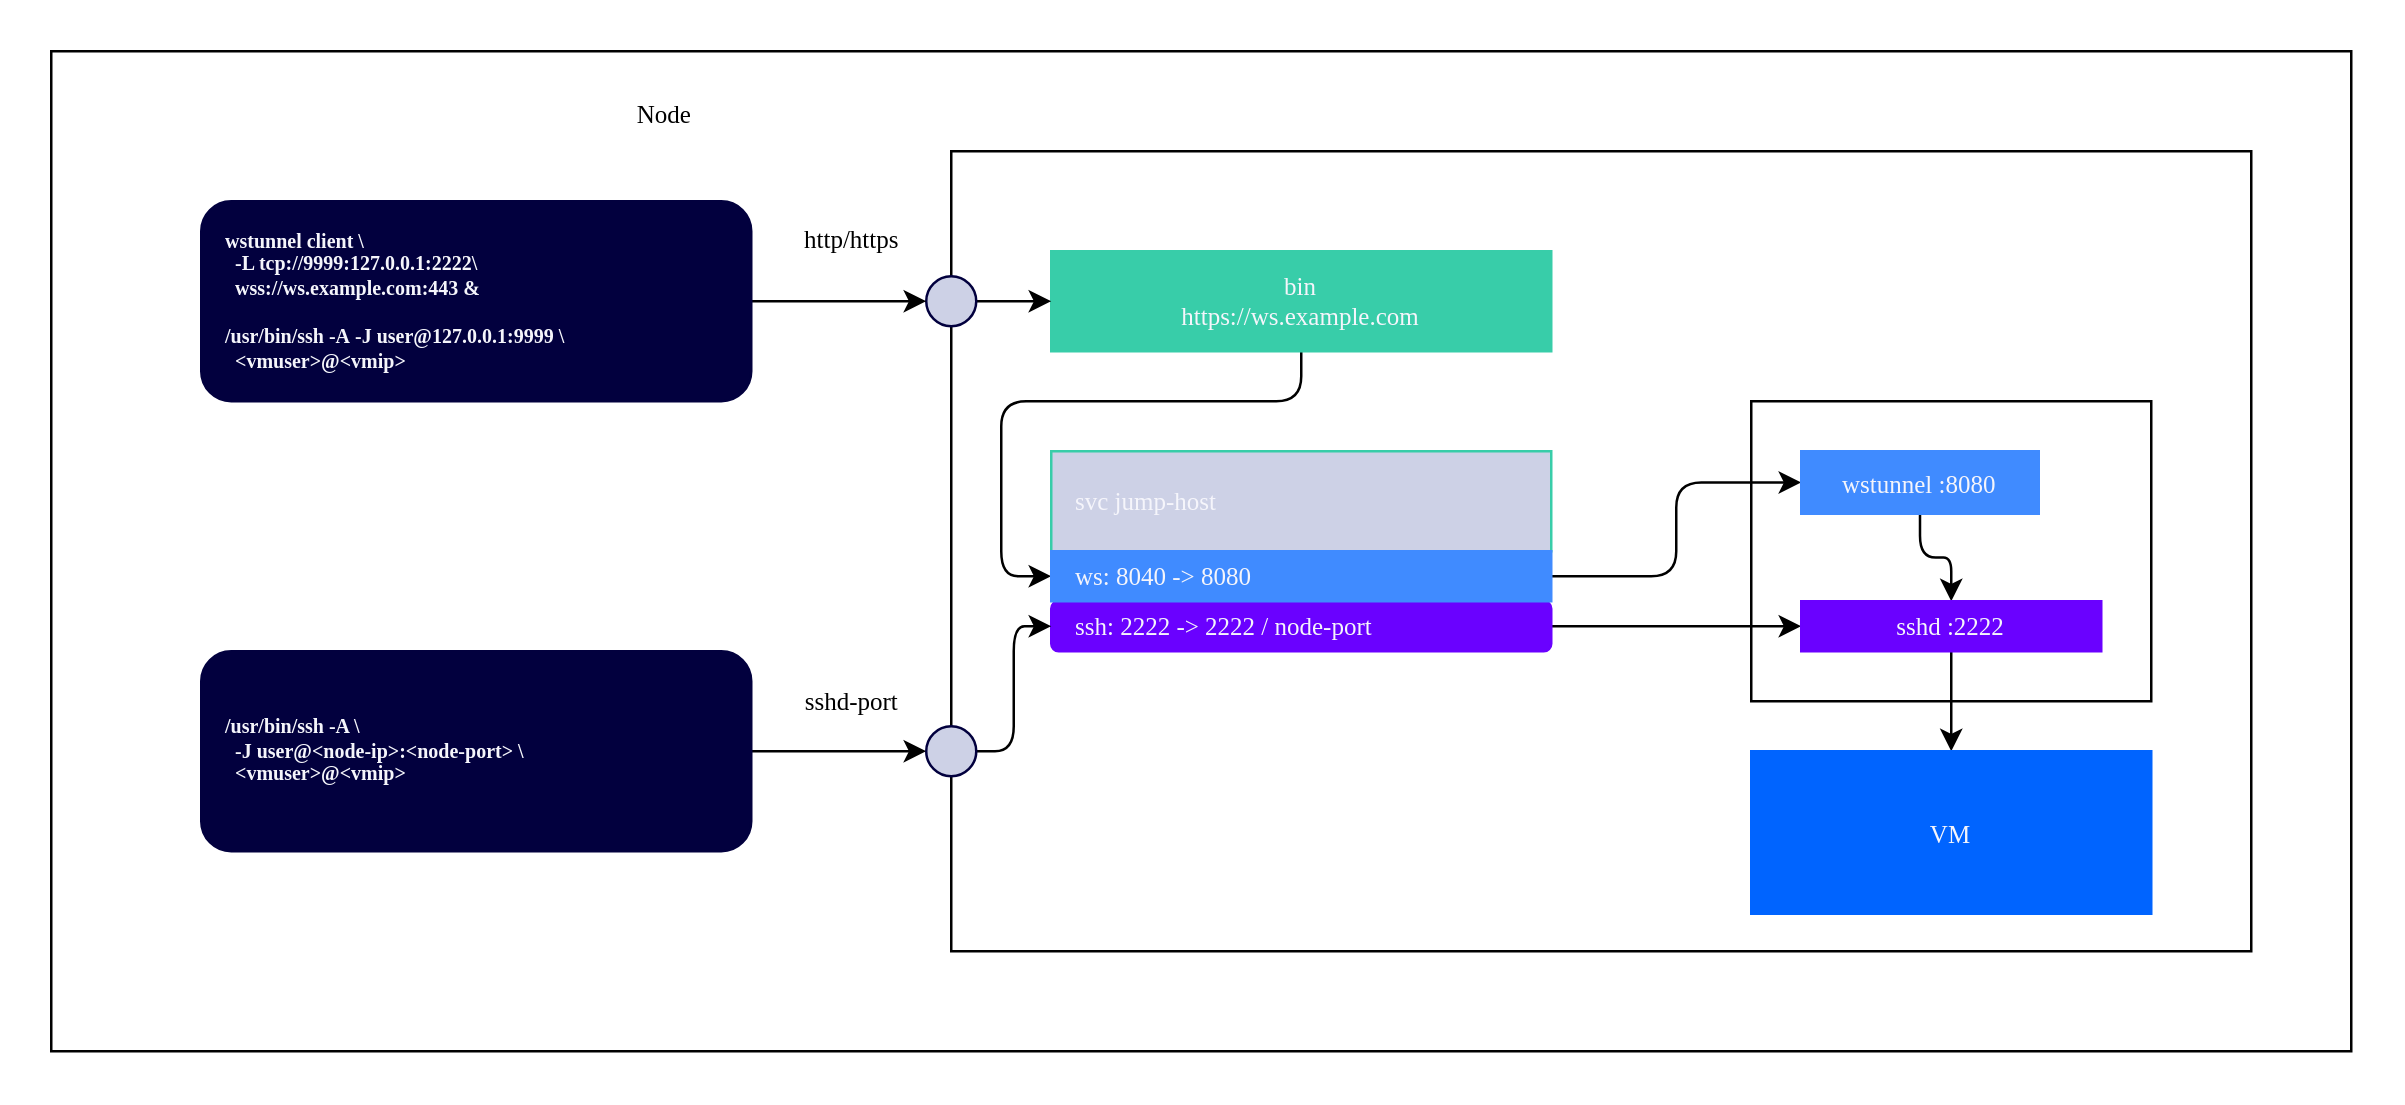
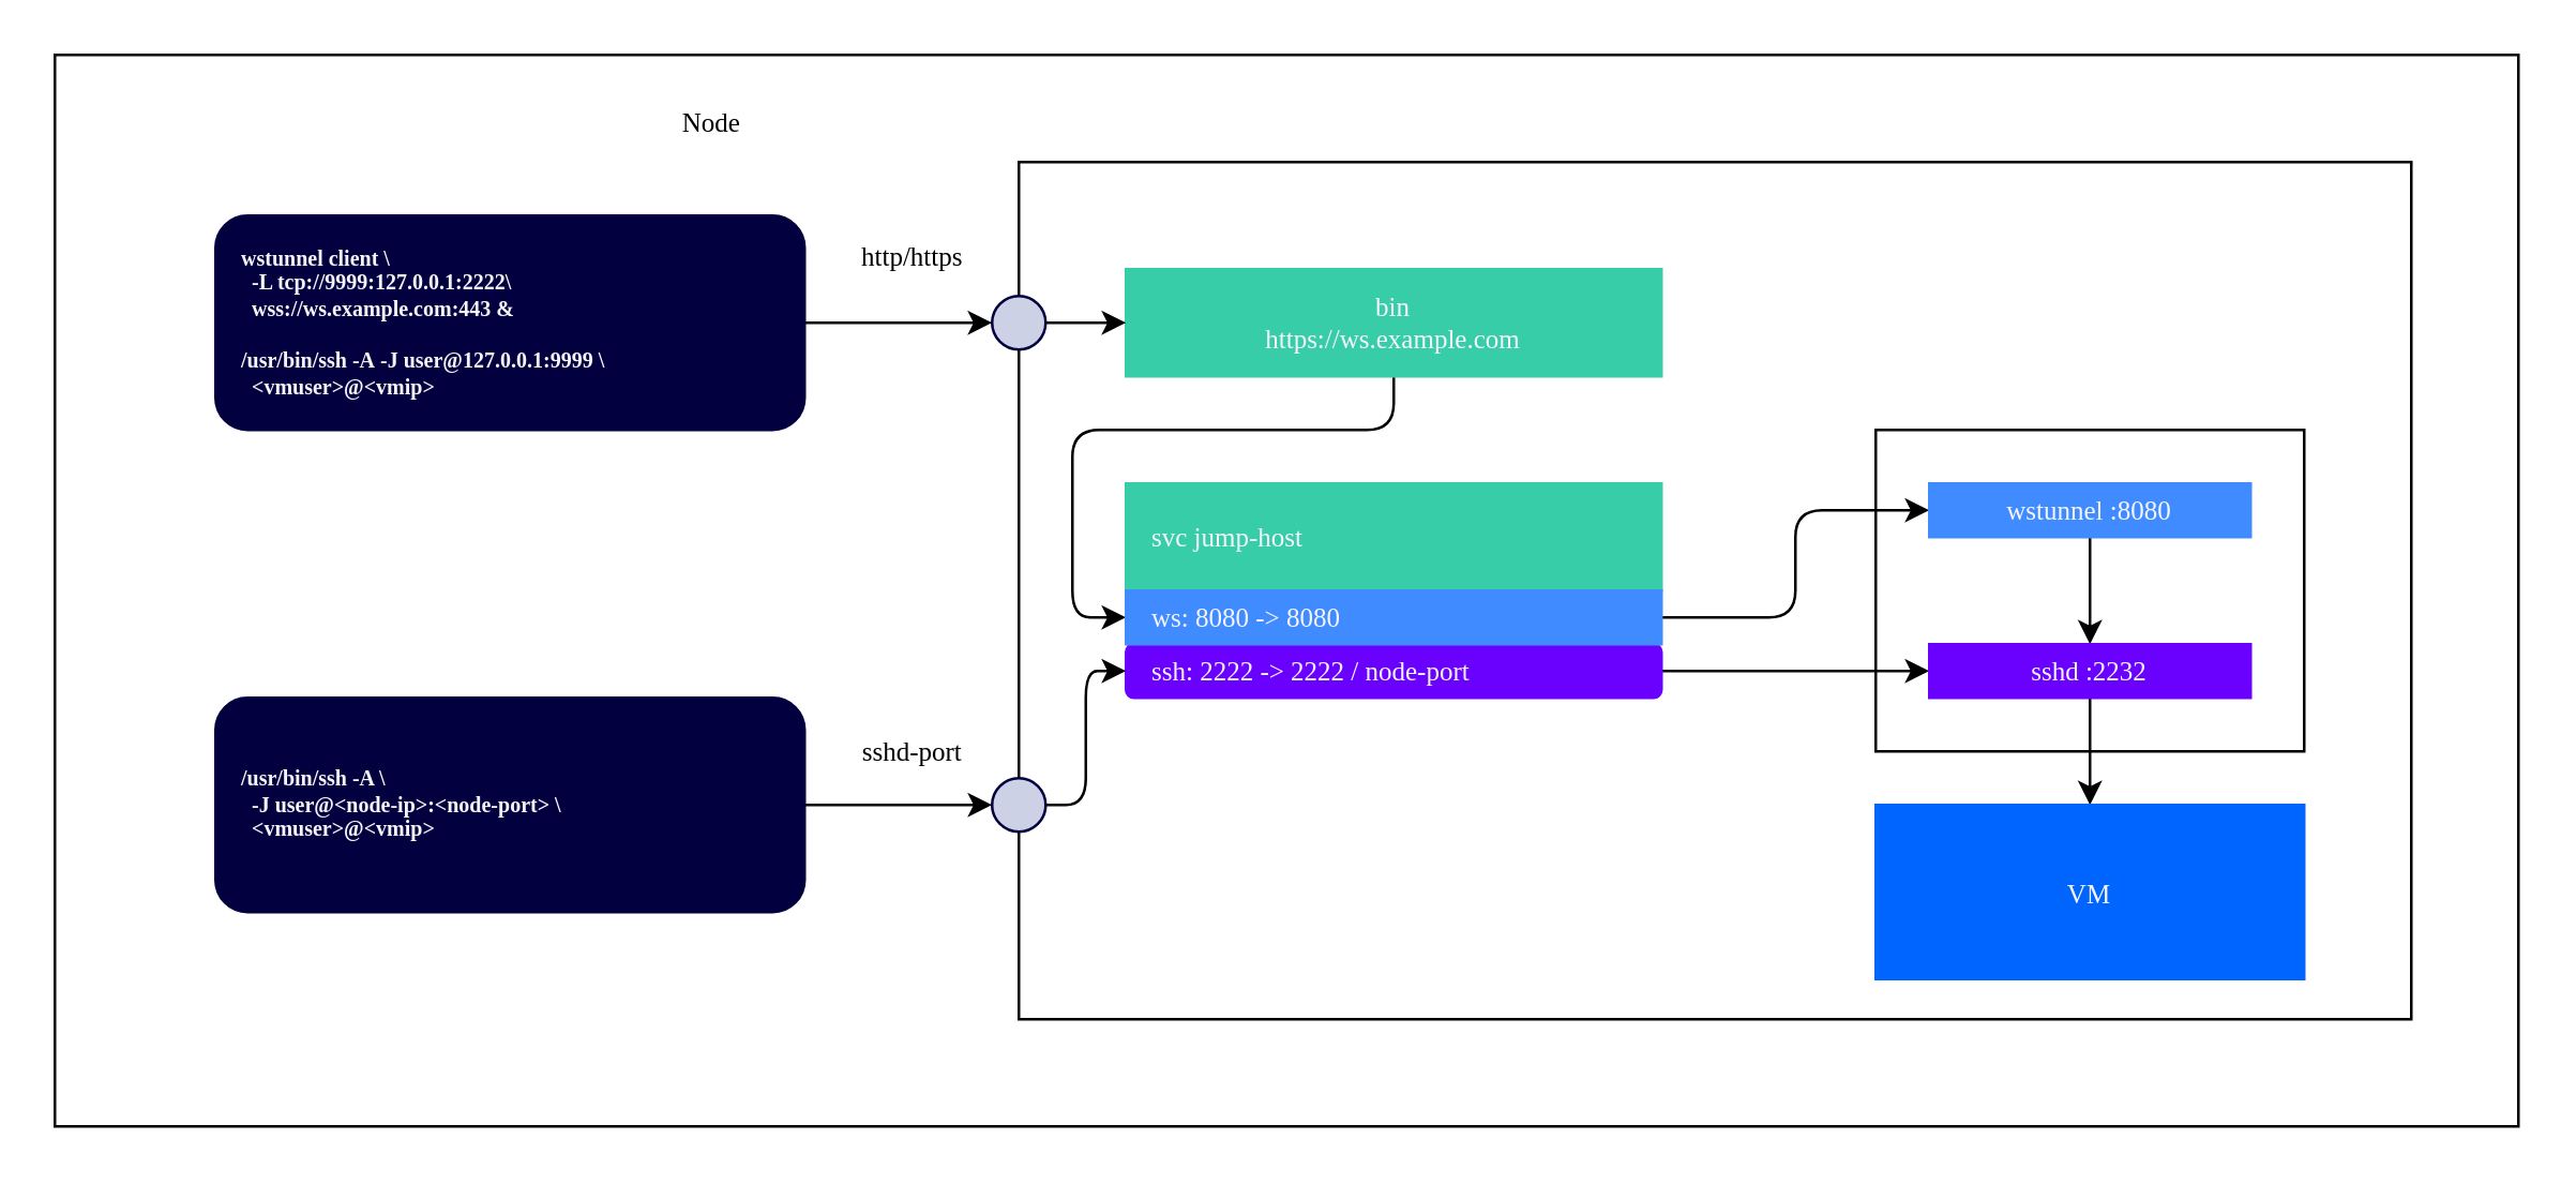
  <mxCell id="0" />
  <mxCell id="1" parent="0" />
  <mxCell id="2" value="" style="rounded=0;whiteSpace=wrap;html=1;" vertex="1" parent="1"><mxGeometry x="20" y="20" width="920" height="400" as="geometry" /></mxCell>
  <mxCell id="3" value="" style="rounded=0;whiteSpace=wrap;html=1;fillColor=none;fontSize=10;" parent="1" vertex="1"><mxGeometry x="380" y="60" width="520" height="320" as="geometry" /></mxCell>
  <mxCell id="4" value="Node" style="text;html=1;align=center;verticalAlign=middle;resizable=0;points=[];autosize=1;strokeColor=none;fillColor=none;fontFamily=JetBrains Mono;fontSource=https%3A%2F%2Ffonts.googleapis.com%2Fcss%3Ffamily%3DJetBrains%2BMono;fontSize=10;" parent="1" vertex="1"><mxGeometry x="240" y="30" width="50" height="30" as="geometry" /></mxCell>
  <mxCell id="5" style="edgeStyle=orthogonalEdgeStyle;html=1;exitX=0.5;exitY=1;exitDx=0;exitDy=0;entryX=0;entryY=0.5;entryDx=0;entryDy=0;fontFamily=JetBrains Mono;fontSource=https%3A%2F%2Ffonts.googleapis.com%2Fcss%3Ffamily%3DJetBrains%2BMono;fontSize=10;" parent="1" source="6" target="11" edge="1"><mxGeometry relative="1" as="geometry"><Array as="points"><mxPoint x="520" y="160" /><mxPoint x="400" y="160" /><mxPoint x="400" y="230" /></Array></mxGeometry></mxCell>
  <mxCell id="6" value="bin&lt;br style=&quot;font-size: 10px;&quot;&gt;https://ws.example.com" style="rounded=0;whiteSpace=wrap;html=1;fontFamily=JetBrains Mono;fontSource=https%3A%2F%2Ffonts.googleapis.com%2Fcss%3Ffamily%3DJetBrains%2BMono;fillColor=#38cda9;fontSize=10;fontColor=#f5f5fb;strokeColor=#38cda9;" parent="1" vertex="1"><mxGeometry x="420" y="100" width="200" height="40" as="geometry" /></mxCell>
- <mxCell id="7" value="svc jump-host" style="rounded=0;whiteSpace=wrap;html=1;fontFamily=JetBrains Mono;fontSource=https%3A%2F%2Ffonts.googleapis.com%2Fcss%3Ffamily%3DJetBrains%2BMono;fillColor=#cdd1e6;align=left;spacing=10;fontSize=10;fontColor=#f5f5fb;strokeColor=#38cda9;" parent="1" vertex="1"><mxGeometry x="420" y="180" width="200" height="40" as="geometry" /></mxCell>
+ <mxCell id="7" value="svc jump-host" style="rounded=0;whiteSpace=wrap;html=1;fontFamily=JetBrains Mono;fontSource=https%3A%2F%2Ffonts.googleapis.com%2Fcss%3Ffamily%3DJetBrains%2BMono;fillColor=#38cda9;align=left;spacing=10;fontSize=10;fontColor=#f5f5fb;strokeColor=#38cda9;" parent="1" vertex="1"><mxGeometry x="420" y="180" width="200" height="40" as="geometry" /></mxCell>
  <mxCell id="8" style="edgeStyle=orthogonalEdgeStyle;html=1;exitX=1;exitY=0.5;exitDx=0;exitDy=0;entryX=0;entryY=0.5;entryDx=0;entryDy=0;fontFamily=JetBrains Mono;fontSource=https%3A%2F%2Ffonts.googleapis.com%2Fcss%3Ffamily%3DJetBrains%2BMono;fontSize=10;" parent="1" source="9" target="20" edge="1"><mxGeometry relative="1" as="geometry" /></mxCell>
  <mxCell id="9" value="ssh: 2222 -&amp;gt; 2222 / node-port" style="whiteSpace=wrap;html=1;fontFamily=JetBrains Mono;fontSource=https%3A%2F%2Ffonts.googleapis.com%2Fcss%3Ffamily%3DJetBrains%2BMono;fillColor=#6a01ff;align=left;spacing=10;fontSize=10;fontColor=#f5f5fb;strokeColor=#6a01ff;rounded=1;" parent="1" vertex="1"><mxGeometry x="420" y="240" width="200" height="20" as="geometry" /></mxCell>
  <mxCell id="10" style="edgeStyle=orthogonalEdgeStyle;html=1;exitX=1;exitY=0.5;exitDx=0;exitDy=0;entryX=0;entryY=0.5;entryDx=0;entryDy=0;fontFamily=JetBrains Mono;fontSource=https%3A%2F%2Ffonts.googleapis.com%2Fcss%3Ffamily%3DJetBrains%2BMono;fontSize=10;" parent="1" source="11" target="19" edge="1"><mxGeometry relative="1" as="geometry" /></mxCell>
- <mxCell id="11" value="ws: 8040 -&amp;gt; 8080&amp;nbsp;" style="rounded=0;whiteSpace=wrap;html=1;fontFamily=JetBrains Mono;fontSource=https%3A%2F%2Ffonts.googleapis.com%2Fcss%3Ffamily%3DJetBrains%2BMono;fillColor=#408bff;align=left;spacing=10;fontSize=10;strokeColor=#408bff;fontColor=#f5f5fb;" parent="1" vertex="1"><mxGeometry x="420" y="220" width="200" height="20" as="geometry" /></mxCell>
+ <mxCell id="11" value="ws: 8080 -&amp;gt; 8080&amp;nbsp;" style="rounded=0;whiteSpace=wrap;html=1;fontFamily=JetBrains Mono;fontSource=https%3A%2F%2Ffonts.googleapis.com%2Fcss%3Ffamily%3DJetBrains%2BMono;fillColor=#408bff;align=left;spacing=10;fontSize=10;strokeColor=#408bff;fontColor=#f5f5fb;" parent="1" vertex="1"><mxGeometry x="420" y="220" width="200" height="20" as="geometry" /></mxCell>
  <mxCell id="12" style="edgeStyle=orthogonalEdgeStyle;html=1;exitX=1;exitY=0.5;exitDx=0;exitDy=0;entryX=0;entryY=0.5;entryDx=0;entryDy=0;fontFamily=JetBrains Mono;fontSource=https%3A%2F%2Ffonts.googleapis.com%2Fcss%3Ffamily%3DJetBrains%2BMono;fontSize=8;fontColor=default;" parent="1" source="13" target="6" edge="1"><mxGeometry relative="1" as="geometry" /></mxCell>
  <mxCell id="13" value="" style="ellipse;whiteSpace=wrap;html=1;aspect=fixed;fontFamily=JetBrains Mono;fontSource=https%3A%2F%2Ffonts.googleapis.com%2Fcss%3Ffamily%3DJetBrains%2BMono;fontSize=10;fillColor=#cdd1e6;strokeColor=#02003e;" parent="1" vertex="1"><mxGeometry x="370" y="110" width="20" height="20" as="geometry" /></mxCell>
  <mxCell id="14" value="http/https" style="text;html=1;align=center;verticalAlign=middle;resizable=0;points=[];autosize=1;strokeColor=none;fillColor=none;fontSize=10;fontFamily=JetBrains Mono;" parent="1" vertex="1"><mxGeometry x="300" y="80" width="80" height="30" as="geometry" /></mxCell>
  <mxCell id="15" style="edgeStyle=orthogonalEdgeStyle;html=1;entryX=0.5;entryY=0;entryDx=0;entryDy=0;fontFamily=JetBrains Mono;fontSource=https%3A%2F%2Ffonts.googleapis.com%2Fcss%3Ffamily%3DJetBrains%2BMono;fontSize=10;exitX=0.5;exitY=1;exitDx=0;exitDy=0;" parent="1" source="20" target="17" edge="1"><mxGeometry relative="1" as="geometry" /></mxCell>
  <mxCell id="16" value="" style="rounded=0;whiteSpace=wrap;html=1;fontFamily=JetBrains Mono;fontSource=https%3A%2F%2Ffonts.googleapis.com%2Fcss%3Ffamily%3DJetBrains%2BMono;fontSize=10;fillColor=none;" parent="1" vertex="1"><mxGeometry x="700" y="160" width="160" height="120" as="geometry" /></mxCell>
  <mxCell id="17" value="VM" style="rounded=0;whiteSpace=wrap;html=1;fontFamily=JetBrains Mono;fontSource=https%3A%2F%2Ffonts.googleapis.com%2Fcss%3Ffamily%3DJetBrains%2BMono;fontSize=10;fillColor=#0064ff;fontColor=#f5f5fb;strokeColor=#0064ff;" parent="1" vertex="1"><mxGeometry x="700" y="300" width="160" height="65" as="geometry" /></mxCell>
  <mxCell id="18" style="edgeStyle=orthogonalEdgeStyle;html=1;exitX=0.5;exitY=1;exitDx=0;exitDy=0;fontFamily=JetBrains Mono;fontSource=https%3A%2F%2Ffonts.googleapis.com%2Fcss%3Ffamily%3DJetBrains%2BMono;fontSize=10;" parent="1" source="19" target="20" edge="1"><mxGeometry relative="1" as="geometry" /></mxCell>
- <mxCell id="19" value="wstunnel :8080" style="rounded=0;whiteSpace=wrap;html=1;fontFamily=JetBrains Mono;fontSource=https%3A%2F%2Ffonts.googleapis.com%2Fcss%3Ffamily%3DJetBrains%2BMono;fontSize=10;fillColor=#408bff;fontColor=#f5f5fb;strokeColor=#408bff;" parent="1" vertex="1"><mxGeometry x="720" y="180" width="95" height="25" as="geometry" /></mxCell>
- <mxCell id="20" value="sshd :2222" style="rounded=0;whiteSpace=wrap;html=1;fontFamily=JetBrains Mono;fontSource=https%3A%2F%2Ffonts.googleapis.com%2Fcss%3Ffamily%3DJetBrains%2BMono;fontSize=10;fillColor=#6a01ff;fontColor=#f5f5fb;strokeColor=#6a01ff;" parent="1" vertex="1"><mxGeometry x="720" y="240" width="120" height="20" as="geometry" /></mxCell>
+ <mxCell id="19" value="wstunnel :8080" style="rounded=0;whiteSpace=wrap;html=1;fontFamily=JetBrains Mono;fontSource=https%3A%2F%2Ffonts.googleapis.com%2Fcss%3Ffamily%3DJetBrains%2BMono;fontSize=10;fillColor=#408bff;fontColor=#f5f5fb;strokeColor=#408bff;" parent="1" vertex="1"><mxGeometry x="720" y="180" width="120" height="20" as="geometry" /></mxCell>
+ <mxCell id="20" value="sshd :2232" style="rounded=0;whiteSpace=wrap;html=1;fontFamily=JetBrains Mono;fontSource=https%3A%2F%2Ffonts.googleapis.com%2Fcss%3Ffamily%3DJetBrains%2BMono;fontSize=10;fillColor=#6a01ff;fontColor=#f5f5fb;strokeColor=#6a01ff;" parent="1" vertex="1"><mxGeometry x="720" y="240" width="120" height="20" as="geometry" /></mxCell>
  <mxCell id="21" style="edgeStyle=orthogonalEdgeStyle;html=1;exitX=1;exitY=0.5;exitDx=0;exitDy=0;fontFamily=JetBrains Mono;fontSource=https%3A%2F%2Ffonts.googleapis.com%2Fcss%3Ffamily%3DJetBrains%2BMono;fontSize=8;fontColor=default;" parent="1" source="22" target="13" edge="1"><mxGeometry relative="1" as="geometry" /></mxCell>
  <mxCell id="22" value="wstunnel client \&lt;br&gt;&amp;nbsp; -L tcp://9999:127.0.0.1:2222\&lt;br&gt;&amp;nbsp; wss://ws.example.com:443 &amp;amp;&lt;br&gt;&lt;br&gt;/usr/bin/ssh -A&amp;nbsp;-J user@127.0.0.1:9999 \&lt;br&gt;&amp;nbsp; &amp;lt;vmuser&amp;gt;@&amp;lt;vmip&amp;gt;" style="rounded=1;whiteSpace=wrap;fontFamily=JetBrains Mono;fontSource=https%3A%2F%2Ffonts.googleapis.com%2Fcss%3Ffamily%3DJetBrains%2BMono;fontSize=8;fillColor=#02003e;fontColor=#f5f5fb;labelBackgroundColor=none;align=left;spacing=10;verticalAlign=middle;spacingTop=0;html=1;strokeColor=#02003e;fontStyle=1" parent="1" vertex="1"><mxGeometry x="80" y="80" width="220" height="80" as="geometry" /></mxCell>
  <mxCell id="23" style="edgeStyle=orthogonalEdgeStyle;html=1;exitX=1;exitY=0.5;exitDx=0;exitDy=0;fontFamily=JetBrains Mono;fontSource=https%3A%2F%2Ffonts.googleapis.com%2Fcss%3Ffamily%3DJetBrains%2BMono;fontSize=8;fontColor=default;" parent="1" source="24" target="26" edge="1"><mxGeometry relative="1" as="geometry" /></mxCell>
  <mxCell id="24" value="/usr/bin/ssh -A \&lt;br&gt;&amp;nbsp; -J user@&amp;lt;node-ip&amp;gt;:&amp;lt;node-port&amp;gt; \&lt;br&gt;&amp;nbsp; &amp;lt;vmuser&amp;gt;@&amp;lt;vmip&amp;gt;" style="rounded=1;whiteSpace=wrap;fontFamily=JetBrains Mono;fontSource=https%3A%2F%2Ffonts.googleapis.com%2Fcss%3Ffamily%3DJetBrains%2BMono;fontSize=8;fillColor=#02003e;fontColor=#f5f5fb;labelBackgroundColor=none;align=left;spacing=10;verticalAlign=middle;spacingTop=0;html=1;strokeColor=#02003e;fontStyle=1" parent="1" vertex="1"><mxGeometry x="80" y="260" width="220" height="80" as="geometry" /></mxCell>
  <mxCell id="25" style="edgeStyle=orthogonalEdgeStyle;html=1;exitX=1;exitY=0.5;exitDx=0;exitDy=0;entryX=0;entryY=0.5;entryDx=0;entryDy=0;fontFamily=JetBrains Mono;fontSource=https%3A%2F%2Ffonts.googleapis.com%2Fcss%3Ffamily%3DJetBrains%2BMono;fontSize=8;fontColor=default;" parent="1" source="26" target="9" edge="1"><mxGeometry relative="1" as="geometry" /></mxCell>
  <mxCell id="26" value="" style="ellipse;whiteSpace=wrap;html=1;aspect=fixed;fontFamily=JetBrains Mono;fontSource=https%3A%2F%2Ffonts.googleapis.com%2Fcss%3Ffamily%3DJetBrains%2BMono;fontSize=10;fillColor=#cdd1e6;strokeColor=#02003e;" parent="1" vertex="1"><mxGeometry x="370" y="290" width="20" height="20" as="geometry" /></mxCell>
  <mxCell id="27" value="sshd-port" style="text;html=1;align=center;verticalAlign=middle;resizable=0;points=[];autosize=1;strokeColor=none;fillColor=none;fontSize=10;fontFamily=JetBrains Mono;" parent="1" vertex="1"><mxGeometry x="300" y="265" width="80" height="30" as="geometry" /></mxCell>
